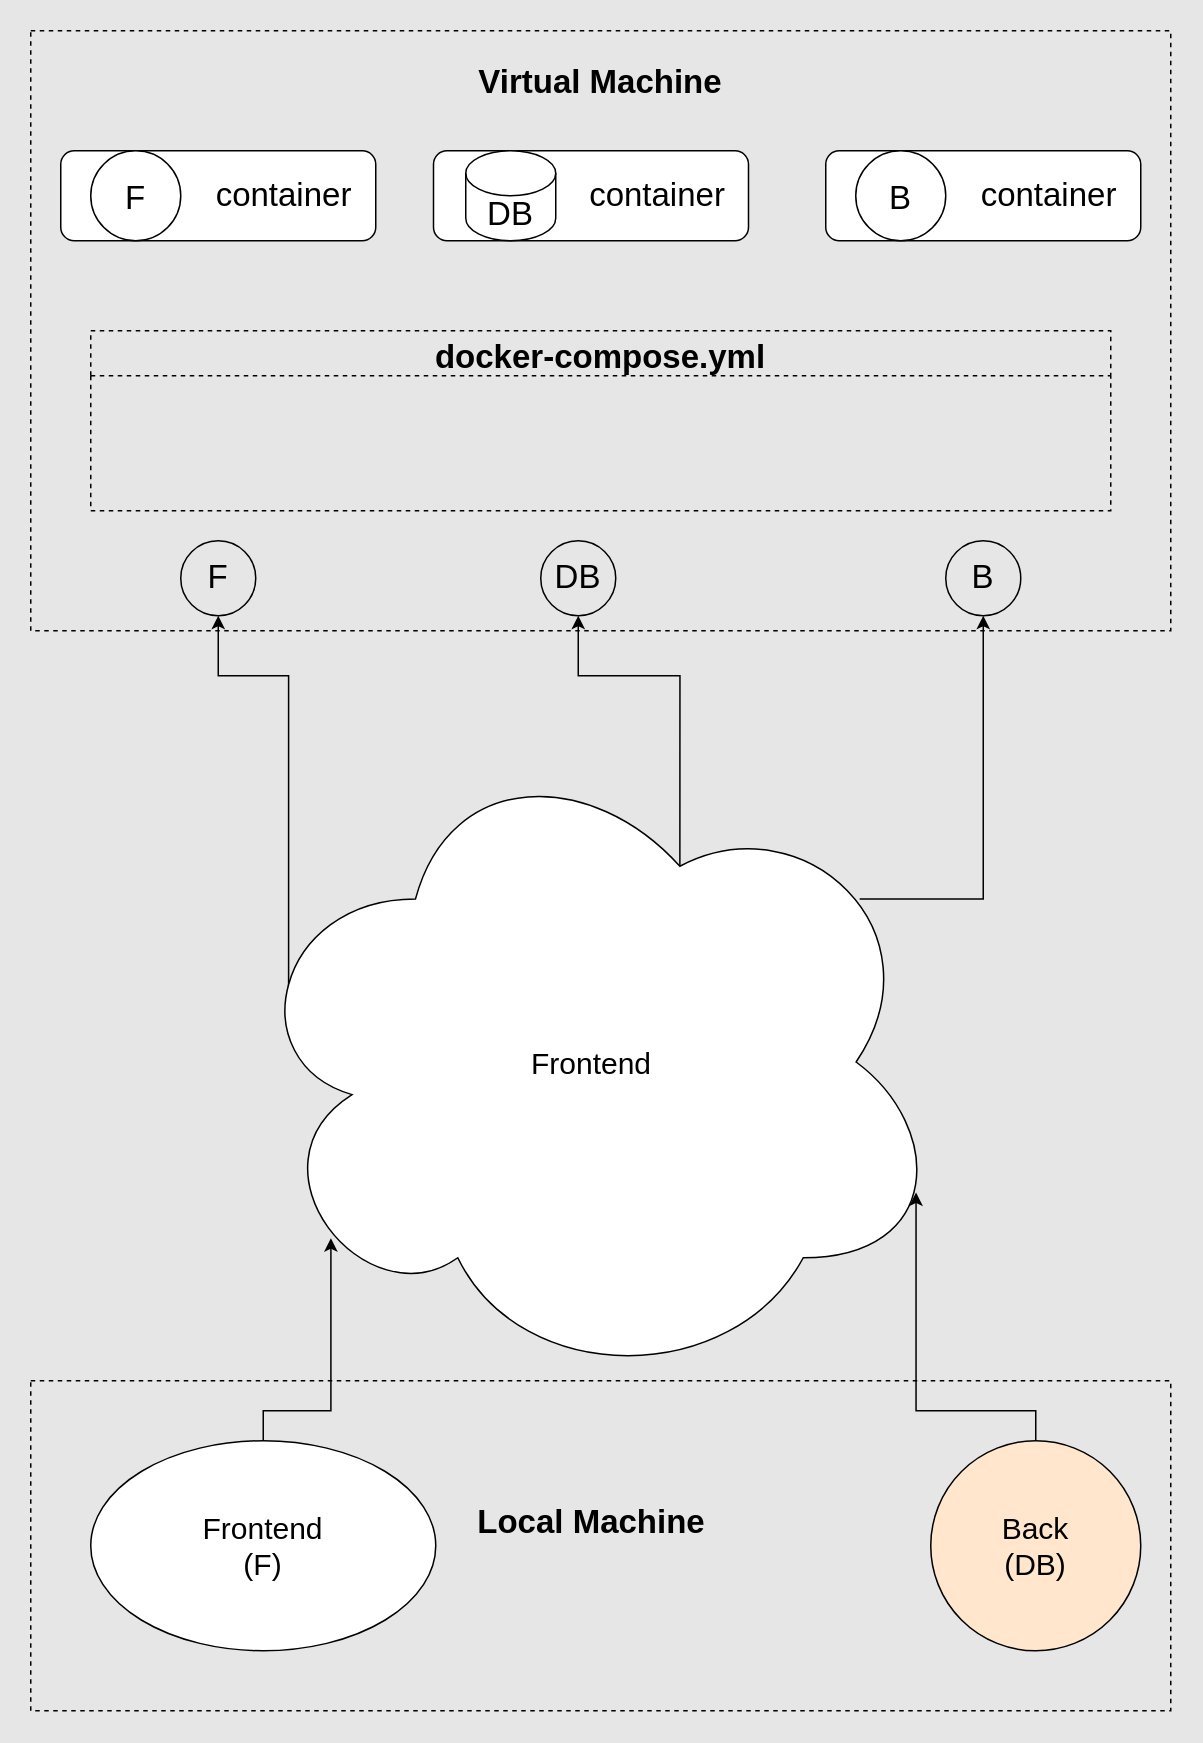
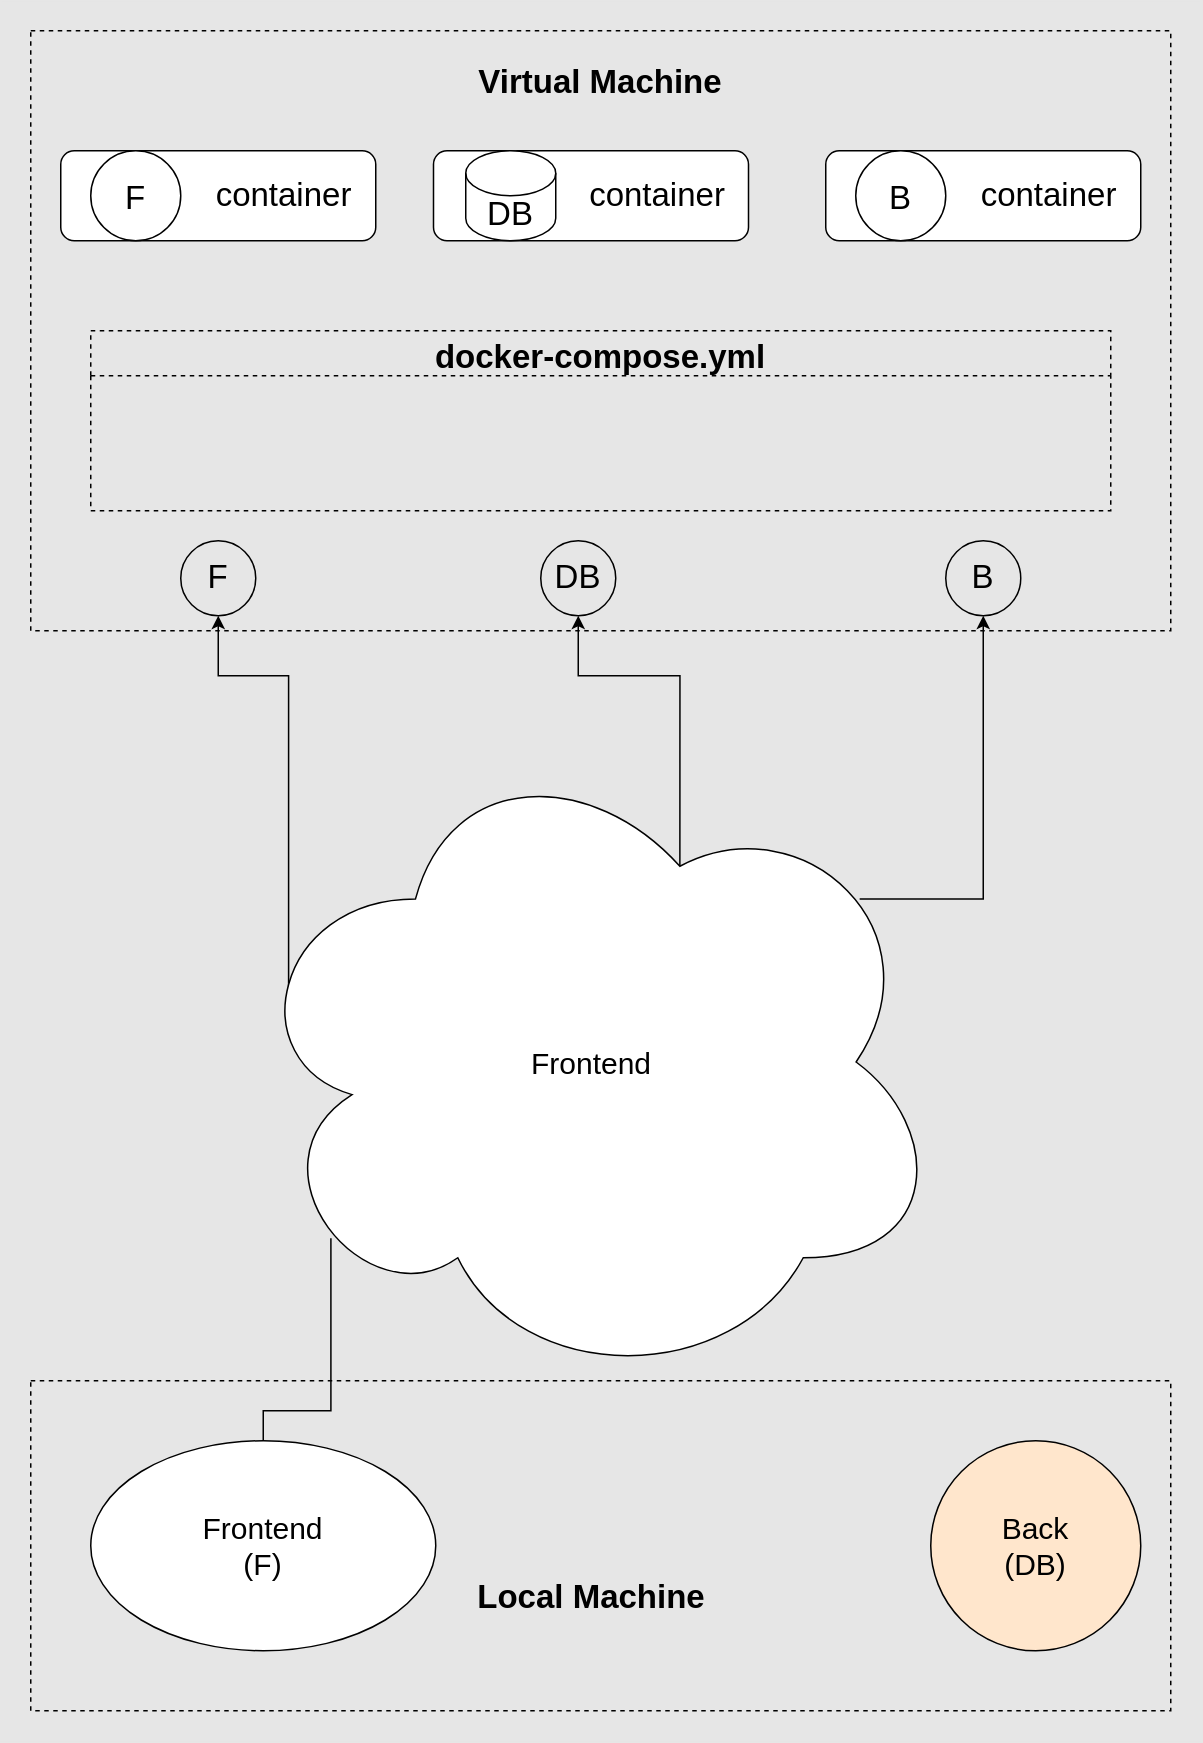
  <mxCell id="0" />
  <mxCell id="1" parent="0" />
- <mxCell id="2" style="edgeStyle=orthogonalEdgeStyle;rounded=0;orthogonalLoop=1;jettySize=auto;html=1;entryX=0.13;entryY=0.77;entryDx=0;entryDy=0;entryPerimeter=0;fontSize=20;" parent="1" source="3" target="9" edge="1"><mxGeometry relative="1" as="geometry" /></mxCell>
+ <mxCell id="2" style="edgeStyle=orthogonalEdgeStyle;rounded=0;orthogonalLoop=1;jettySize=auto;html=1;entryX=0.13;entryY=0.77;entryDx=0;entryDy=0;entryPerimeter=0;fontSize=20;endArrow=none;" parent="1" source="3" target="9" edge="1"><mxGeometry relative="1" as="geometry" /></mxCell>
  <mxCell id="3" value="&lt;font style=&quot;font-size: 20px;&quot;&gt;Frontend&lt;br&gt;(F)&lt;br&gt;&lt;/font&gt;" style="ellipse;whiteSpace=wrap;html=1;aspect=fixed;" parent="1" vertex="1"><mxGeometry x="60" y="960" width="230" height="140" as="geometry" /></mxCell>
- <mxCell id="4" style="edgeStyle=orthogonalEdgeStyle;rounded=0;orthogonalLoop=1;jettySize=auto;html=1;entryX=0.96;entryY=0.7;entryDx=0;entryDy=0;entryPerimeter=0;fontSize=20;" parent="1" source="5" target="9" edge="1"><mxGeometry relative="1" as="geometry" /></mxCell>
  <mxCell id="5" value="&lt;font style=&quot;font-size: 20px;&quot;&gt;Back&lt;br&gt;(DB)&lt;br&gt;&lt;/font&gt;" style="ellipse;whiteSpace=wrap;html=1;aspect=fixed;fillColor=#ffe6cc;" parent="1" vertex="1"><mxGeometry x="620" y="960" width="140" height="140" as="geometry" /></mxCell>
  <mxCell id="6" style="edgeStyle=orthogonalEdgeStyle;rounded=0;orthogonalLoop=1;jettySize=auto;html=1;exitX=0.07;exitY=0.4;exitDx=0;exitDy=0;exitPerimeter=0;entryX=0.5;entryY=1;entryDx=0;entryDy=0;fontSize=22;" parent="1" source="9" target="23" edge="1"><mxGeometry relative="1" as="geometry" /></mxCell>
  <mxCell id="7" style="edgeStyle=orthogonalEdgeStyle;rounded=0;orthogonalLoop=1;jettySize=auto;html=1;exitX=0.625;exitY=0.2;exitDx=0;exitDy=0;exitPerimeter=0;entryX=0.5;entryY=1;entryDx=0;entryDy=0;fontSize=22;" parent="1" source="9" target="24" edge="1"><mxGeometry relative="1" as="geometry" /></mxCell>
  <mxCell id="8" style="edgeStyle=orthogonalEdgeStyle;rounded=0;orthogonalLoop=1;jettySize=auto;html=1;exitX=0.88;exitY=0.25;exitDx=0;exitDy=0;exitPerimeter=0;entryX=0.5;entryY=1;entryDx=0;entryDy=0;fontSize=22;" parent="1" source="9" target="25" edge="1"><mxGeometry relative="1" as="geometry" /></mxCell>
  <mxCell id="9" value="Frontend" style="ellipse;shape=cloud;whiteSpace=wrap;html=1;fontSize=20;" parent="1" vertex="1"><mxGeometry x="159" y="490" width="470" height="435" as="geometry" /></mxCell>
  <mxCell id="10" value="" style="rounded=0;whiteSpace=wrap;html=1;fontSize=20;dashed=1;fillColor=none;" parent="1" vertex="1"><mxGeometry x="20" y="20" width="760" height="400" as="geometry" /></mxCell>
  <mxCell id="11" value="" style="group" parent="1" vertex="1" connectable="0"><mxGeometry x="40" y="100" width="210" height="60" as="geometry" /></mxCell>
  <mxCell id="12" value="" style="rounded=1;whiteSpace=wrap;html=1;fontSize=27;" parent="11" vertex="1"><mxGeometry width="210" height="60" as="geometry" /></mxCell>
  <mxCell id="13" value="&lt;font style=&quot;font-size: 22px;&quot;&gt;F&lt;/font&gt;" style="ellipse;whiteSpace=wrap;html=1;aspect=fixed;fontSize=27;" parent="11" vertex="1"><mxGeometry x="20" width="60" height="60" as="geometry" /></mxCell>
  <mxCell id="14" value="container" style="text;html=1;strokeColor=none;fillColor=none;align=center;verticalAlign=middle;whiteSpace=wrap;rounded=0;fontSize=22;" parent="11" vertex="1"><mxGeometry x="119" y="15" width="60" height="30" as="geometry" /></mxCell>
  <mxCell id="15" value="" style="group" parent="1" vertex="1" connectable="0"><mxGeometry x="550" y="100" width="210" height="60" as="geometry" /></mxCell>
  <mxCell id="16" value="" style="rounded=1;whiteSpace=wrap;html=1;fontSize=27;" parent="15" vertex="1"><mxGeometry width="210" height="60" as="geometry" /></mxCell>
  <mxCell id="17" value="&lt;font style=&quot;font-size: 22px;&quot;&gt;B&lt;/font&gt;" style="ellipse;whiteSpace=wrap;html=1;aspect=fixed;fontSize=27;" parent="15" vertex="1"><mxGeometry x="20" width="60" height="60" as="geometry" /></mxCell>
  <mxCell id="18" value="container" style="text;html=1;strokeColor=none;fillColor=none;align=center;verticalAlign=middle;whiteSpace=wrap;rounded=0;fontSize=22;" parent="15" vertex="1"><mxGeometry x="119" y="15" width="60" height="30" as="geometry" /></mxCell>
  <mxCell id="19" value="" style="group" parent="1" vertex="1" connectable="0"><mxGeometry x="288.5" y="100" width="210" height="180" as="geometry" /></mxCell>
  <mxCell id="20" value="" style="rounded=1;whiteSpace=wrap;html=1;fontSize=27;" parent="19" vertex="1"><mxGeometry width="210" height="60" as="geometry" /></mxCell>
  <mxCell id="21" value="container" style="text;html=1;strokeColor=none;fillColor=none;align=center;verticalAlign=middle;whiteSpace=wrap;rounded=0;fontSize=22;" parent="19" vertex="1"><mxGeometry x="119" y="15" width="60" height="30" as="geometry" /></mxCell>
  <mxCell id="22" value="DB" style="shape=cylinder3;whiteSpace=wrap;html=1;boundedLbl=1;backgroundOutline=1;size=15;fontSize=22;" parent="19" vertex="1"><mxGeometry x="21.5" width="60" height="60" as="geometry" /></mxCell>
  <mxCell id="23" value="F" style="ellipse;whiteSpace=wrap;html=1;aspect=fixed;fontSize=22;fillColor=none;" parent="1" vertex="1"><mxGeometry x="120" y="360" width="50" height="50" as="geometry" /></mxCell>
  <mxCell id="24" value="DB" style="ellipse;whiteSpace=wrap;html=1;aspect=fixed;fontSize=22;fillColor=none;" parent="1" vertex="1"><mxGeometry x="360" y="360" width="50" height="50" as="geometry" /></mxCell>
  <mxCell id="25" value="B" style="ellipse;whiteSpace=wrap;html=1;aspect=fixed;fontSize=22;fillColor=none;" parent="1" vertex="1"><mxGeometry x="630" y="360" width="50" height="50" as="geometry" /></mxCell>
  <mxCell id="26" value="" style="rounded=0;whiteSpace=wrap;html=1;fontSize=22;fillColor=none;dashed=1;" parent="1" vertex="1"><mxGeometry x="20" y="920" width="760" height="220" as="geometry" /></mxCell>
- <mxCell id="27" value="Local Machine" style="text;html=1;strokeColor=none;fillColor=none;align=center;verticalAlign=middle;whiteSpace=wrap;rounded=0;fontSize=22;fontStyle=1" parent="1" vertex="1"><mxGeometry x="314" y="1000" width="160" height="30" as="geometry" /></mxCell>
+ <mxCell id="27" value="Local Machine" style="text;html=1;strokeColor=none;fillColor=none;align=center;verticalAlign=middle;whiteSpace=wrap;rounded=0;fontSize=22;fontStyle=1" parent="1" vertex="1"><mxGeometry x="314" y="1050" width="160" height="30" as="geometry" /></mxCell>
  <mxCell id="28" value="Virtual Machine" style="text;html=1;strokeColor=none;fillColor=none;align=center;verticalAlign=middle;whiteSpace=wrap;rounded=0;fontSize=22;fontStyle=1" parent="1" vertex="1"><mxGeometry x="297" y="40" width="206" height="30" as="geometry" /></mxCell>
  <mxCell id="29" value="docker-compose.yml" style="swimlane;dashed=1;fontSize=22;fillColor=none;startSize=30;" parent="1" vertex="1"><mxGeometry x="60" y="220" width="680" height="120" as="geometry" /></mxCell>
